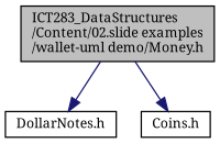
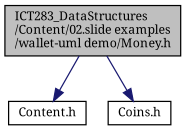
  digraph {
    fontname="Noto Serif"
    node [color=black fillcolor=white fontname="Noto Serif" fontsize=10 shape=record style=filled]
    edge [color=midnightblue fontname="Noto Serif" fontsize=10 labelfontname=Helvetica labelfontsize=10 style=solid]
    n1 [fillcolor=grey75 fontcolor=black height=0.2 label="ICT283_DataStructures\l/Content/02.slide examples\l/wallet-uml demo/Money.h" width=0.4]
-   n2 [height=0.2 label="DollarNotes.h" width=0.4]
+   n2 [height=0.2 label="Content.h" width=0.4]
    n3 [height=0.2 label="Coins.h" width=0.4]
    n1 -> n2
    n1 -> n3
  }
